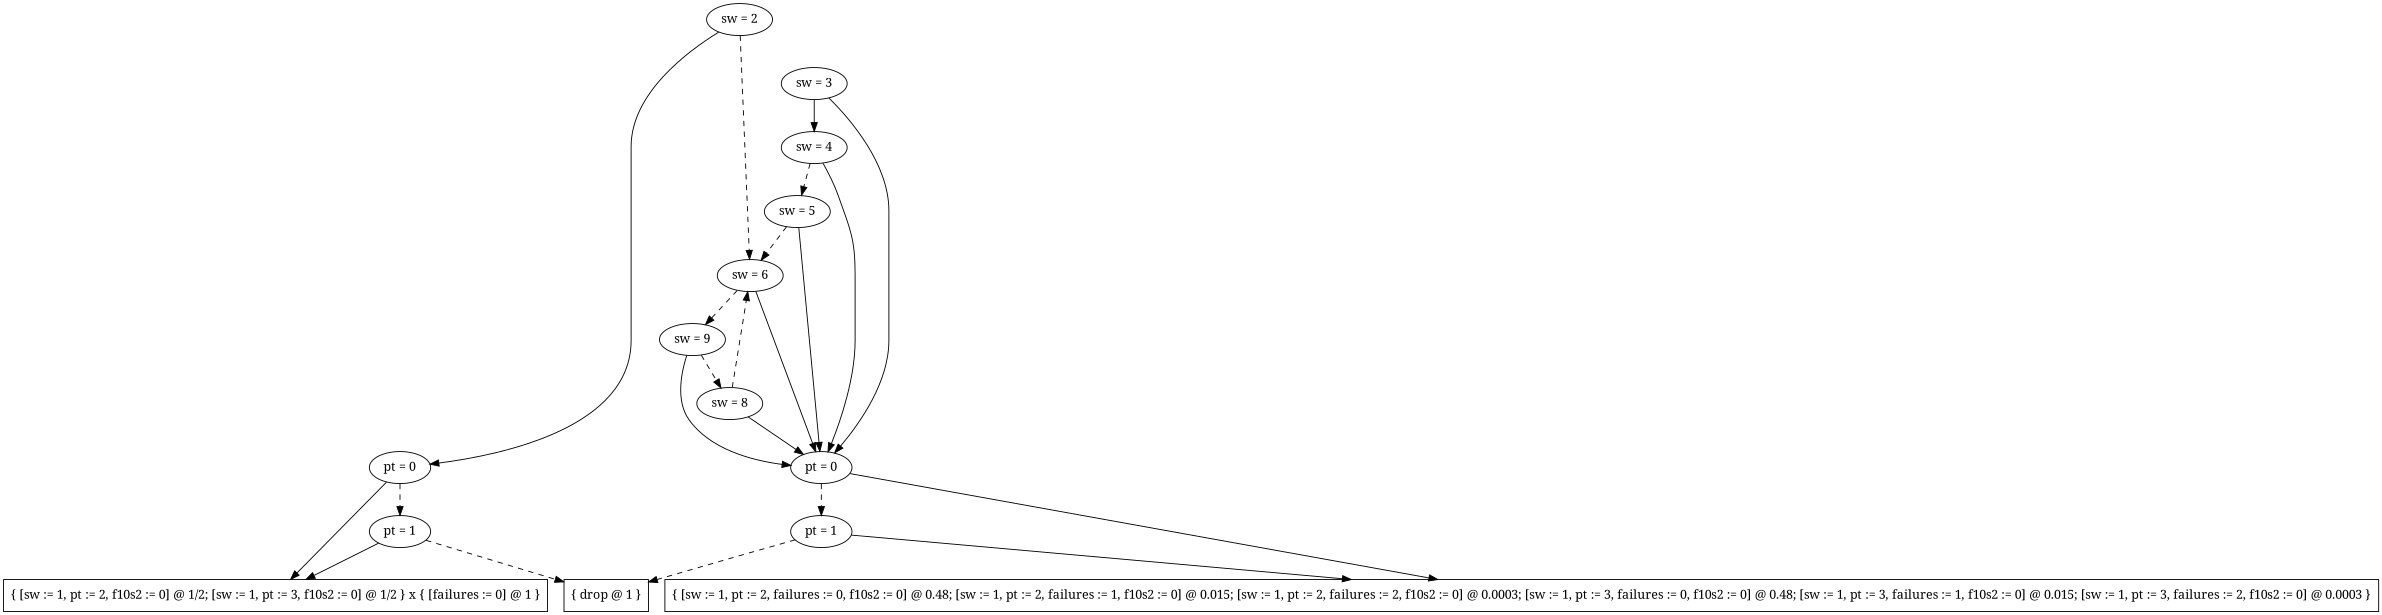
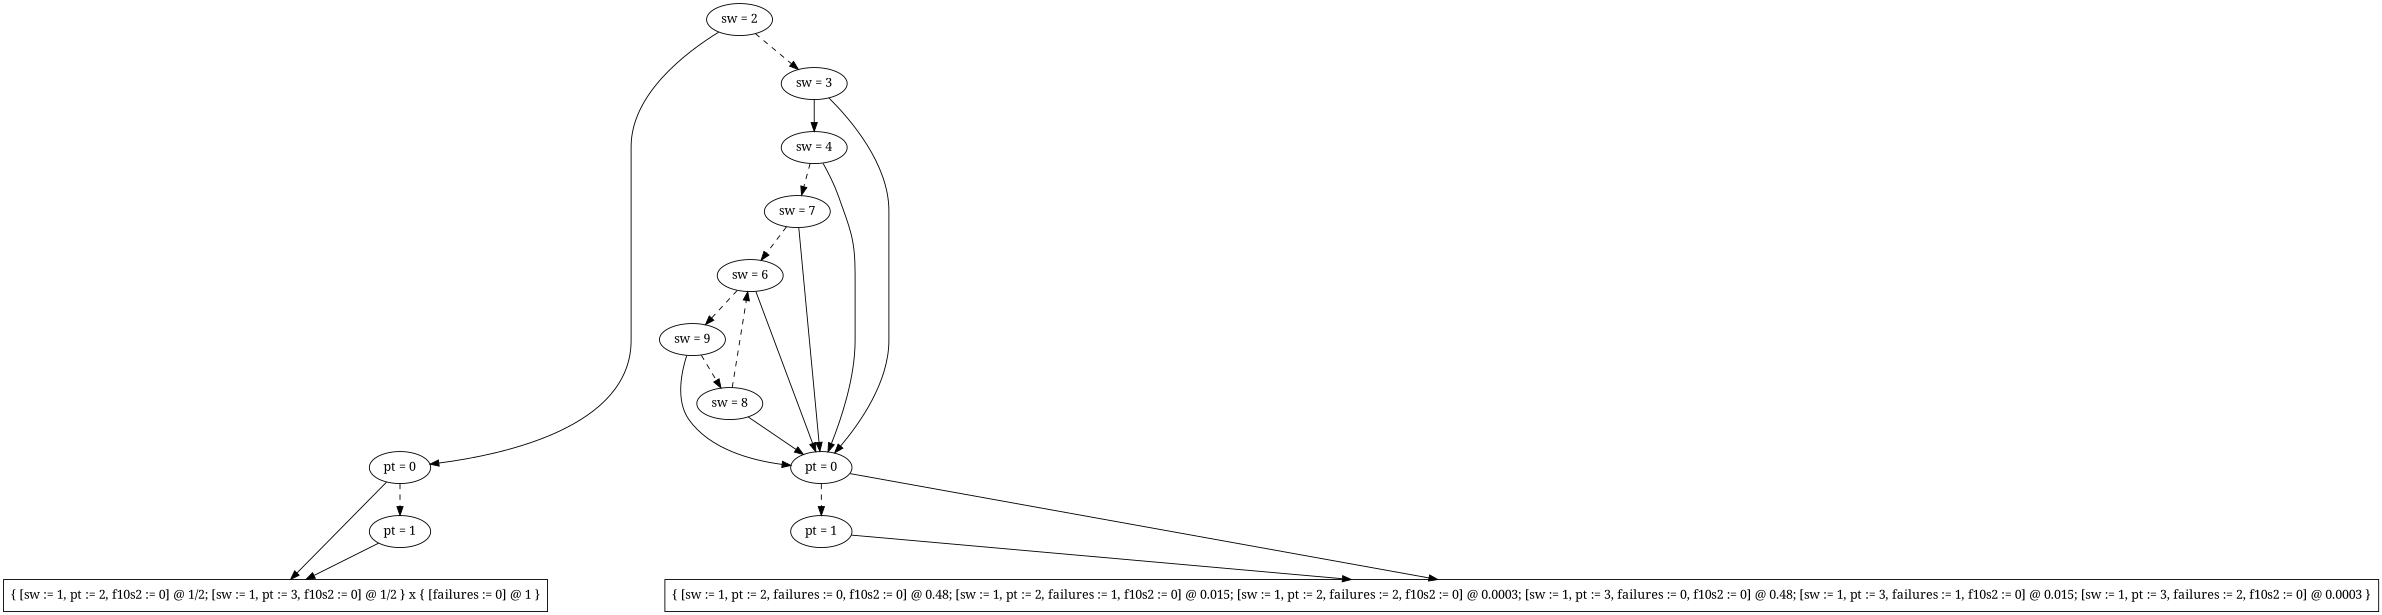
  digraph {
    fontname="Noto Serif"
    node [fontname="Noto Serif"]
    edge [fontname="Noto Serif"]
    n1 [label="sw = 4"]
    n2 [label="pt = 1"]
    n3 [label="pt = 1"]
-   n4 [label="sw = 5"]
+   n4 [label="sw = 7"]
    n5 [label="sw = 3"]
    n6 [label="sw = 2"]
    n7 [label="sw = 9"]
    n8 [label="sw = 8"]
    n9 [label="sw = 6"]
    n10 [label="pt = 0"]
    n11 [label="pt = 0"]
    n12 [label="{ [sw := 1, pt := 2, f10s2 := 0] @ 1/2; [sw := 1, pt := 3, f10s2 := 0] @ 1/2 } x { [failures := 0] @ 1 }" shape=box]
-   n13 [label="{ drop @ 1 }" shape=box]
    n14 [label="{ [sw := 1, pt := 2, failures := 0, f10s2 := 0] @ 0.48; [sw := 1, pt := 2, failures := 1, f10s2 := 0] @ 0.015; [sw := 1, pt := 2, failures := 2, f10s2 := 0] @ 0.0003; [sw := 1, pt := 3, failures := 0, f10s2 := 0] @ 0.48; [sw := 1, pt := 3, failures := 1, f10s2 := 0] @ 0.015; [sw := 1, pt := 3, failures := 2, f10s2 := 0] @ 0.0003 }" shape=box]
    subgraph sub_1 {
      rank=same
      n1
    }
    subgraph sub_2 {
      rank=same
      n2
      n3
    }
    subgraph sub_3 {
      rank=same
      n4
    }
    subgraph sub_4 {
      rank=same
      n5
    }
    subgraph sub_5 {
      rank=same
      n6
    }
    subgraph sub_6 {
      rank=same
      n7
    }
    subgraph sub_7 {
      rank=same
      n8
    }
    subgraph sub_8 {
      rank=same
      n9
    }
    subgraph sub_9 {
      rank=same
      n10
      n11
    }
    n1 -> n4 [style=dashed]
    n1 -> n11
    n2 -> n12
-   n2 -> n13 [style=dashed]
-   n3 -> n13 [style=dashed]
    n3 -> n14
    n4 -> n9 [style=dashed]
    n4 -> n11
    n5 -> n1 [style=solid]
    n5 -> n11
-   n6 -> n9 [style=dashed]
+   n6 -> n5 [style=dashed]
    n6 -> n10
    n7 -> n8 [style=dashed]
    n7 -> n11
    n8 -> n9 [style=dashed]
    n8 -> n11
    n9 -> n7 [style=dashed]
    n9 -> n11
    n10 -> n2 [style=dashed]
    n10 -> n12
    n11 -> n3 [style=dashed]
    n11 -> n14
  }
